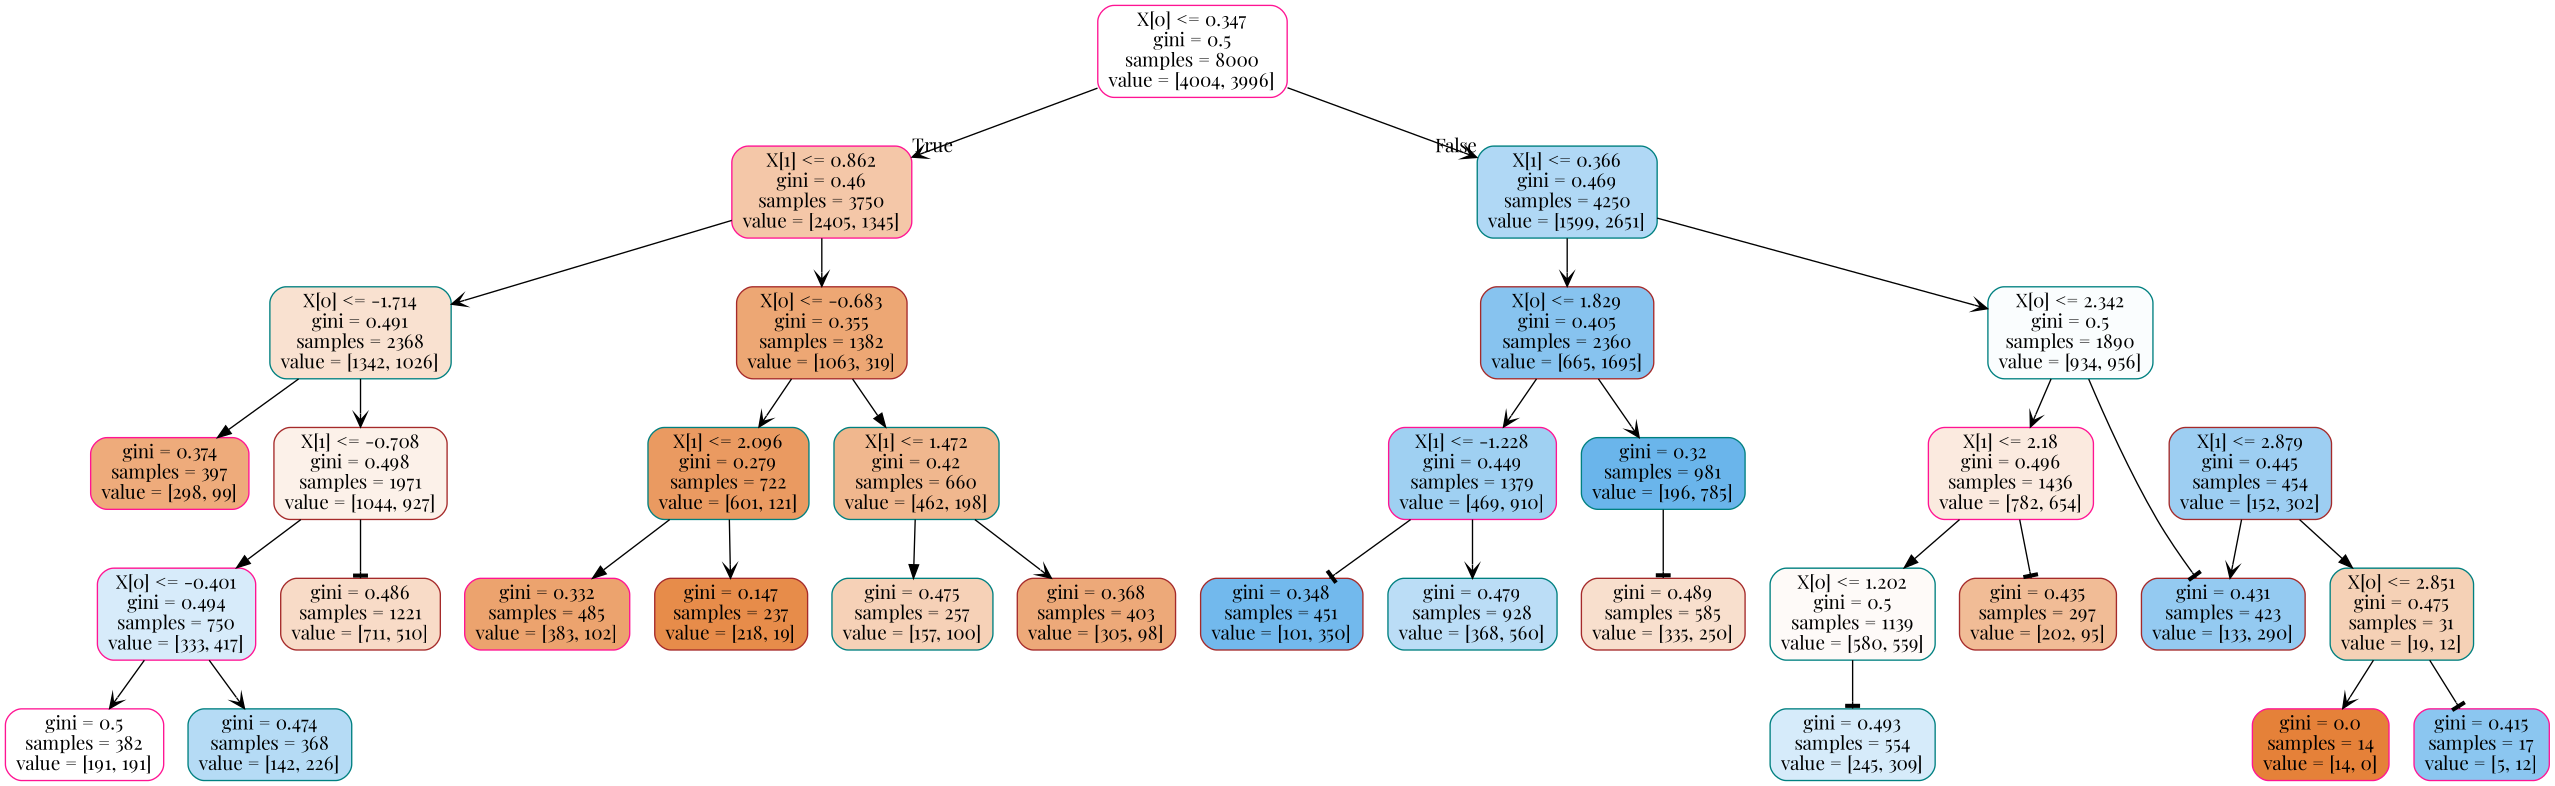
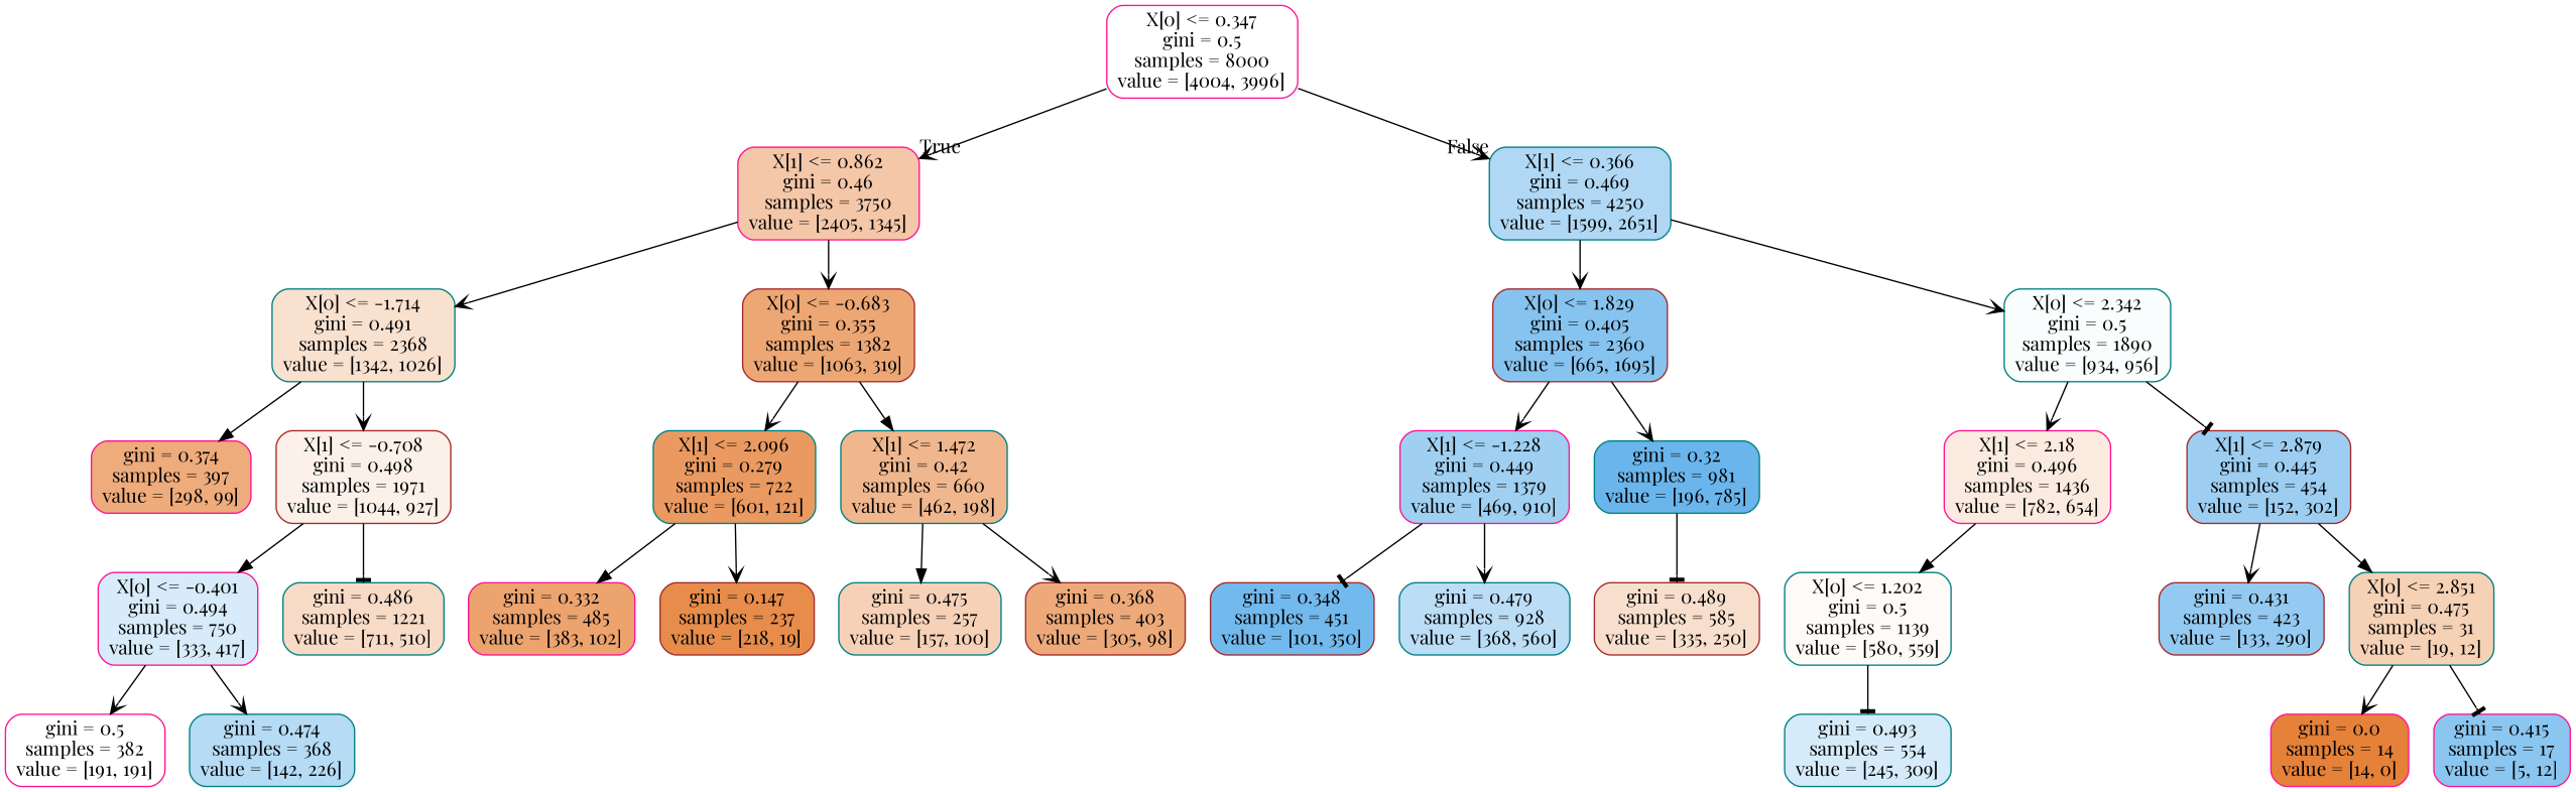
  digraph {
    fontname="Playfair Display"
    node [color=teal fillcolor="#ffffff" fontname="Playfair Display" shape=box style="filled, rounded"]
    edge [arrowhead=vee fontname="Playfair Display"]
    n1 [color=deeppink label="X[0] <= 0.347\ngini = 0.5\nsamples = 8000\nvalue = [4004, 3996]"]
    n2 [color=deeppink fillcolor="#f4c7a8" label="X[1] <= 0.862\ngini = 0.46\nsamples = 3750\nvalue = [2405, 1345]"]
    n3 [fillcolor="#b0d8f5" label="X[1] <= 0.366\ngini = 0.469\nsamples = 4250\nvalue = [1599, 2651]"]
    n4 [fillcolor="#f9e1d0" label="X[0] <= -1.714\ngini = 0.491\nsamples = 2368\nvalue = [1342, 1026]"]
    n5 [color=brown fillcolor="#eda774" label="X[0] <= -0.683\ngini = 0.355\nsamples = 1382\nvalue = [1063, 319]"]
    n6 [color=brown fillcolor="#87c3ef" label="X[0] <= 1.829\ngini = 0.405\nsamples = 2360\nvalue = [665, 1695]"]
    n7 [fillcolor="#fafdfe" label="X[0] <= 2.342\ngini = 0.5\nsamples = 1890\nvalue = [934, 956]"]
    n8 [color=deeppink fillcolor="#eeab7b" label="gini = 0.374\nsamples = 397\nvalue = [298, 99]"]
    n9 [color=brown fillcolor="#fcf1e9" label="X[1] <= -0.708\ngini = 0.498\nsamples = 1971\nvalue = [1044, 927]"]
    n10 [fillcolor="#ea9a61" label="X[1] <= 2.096\ngini = 0.279\nsamples = 722\nvalue = [601, 121]"]
    n11 [fillcolor="#f0b78e" label="X[1] <= 1.472\ngini = 0.42\nsamples = 660\nvalue = [462, 198]"]
    n12 [color=deeppink fillcolor="#d7ebfa" label="X[0] <= -0.401\ngini = 0.494\nsamples = 750\nvalue = [333, 417]"]
-   n13 [color=brown fillcolor="#f8dbc7" label="gini = 0.486\nsamples = 1221\nvalue = [711, 510]"]
+   n13 [fillcolor="#f8dbc7" label="gini = 0.486\nsamples = 1221\nvalue = [711, 510]"]
    n14 [color=deeppink label="gini = 0.5\nsamples = 382\nvalue = [191, 191]"]
    n15 [fillcolor="#b5dbf5" label="gini = 0.474\nsamples = 368\nvalue = [142, 226]"]
    n16 [color=deeppink fillcolor="#eca36e" label="gini = 0.332\nsamples = 485\nvalue = [383, 102]"]
    n17 [color=brown fillcolor="#e78c4a" label="gini = 0.147\nsamples = 237\nvalue = [218, 19]"]
    n18 [fillcolor="#f6d1b7" label="gini = 0.475\nsamples = 257\nvalue = [157, 100]"]
    n19 [color=brown fillcolor="#eda979" label="gini = 0.368\nsamples = 403\nvalue = [305, 98]"]
    n20 [color=deeppink fillcolor="#9fd0f2" label="X[1] <= -1.228\ngini = 0.449\nsamples = 1379\nvalue = [469, 910]"]
    n21 [fillcolor="#6ab5eb" label="gini = 0.32\nsamples = 981\nvalue = [196, 785]"]
    n22 [color=deeppink fillcolor="#fbeadf" label="X[1] <= 2.18\ngini = 0.496\nsamples = 1436\nvalue = [782, 654]"]
    n23 [color=brown fillcolor="#9dcef2" label="X[1] <= 2.879\ngini = 0.445\nsamples = 454\nvalue = [152, 302]"]
    n24 [color=brown fillcolor="#72b9ed" label="gini = 0.348\nsamples = 451\nvalue = [101, 350]"]
    n25 [fillcolor="#bbddf6" label="gini = 0.479\nsamples = 928\nvalue = [368, 560]"]
    n26 [color=brown fillcolor="#f8dfcd" label="gini = 0.489\nsamples = 585\nvalue = [335, 250]"]
    n27 [fillcolor="#fefaf8" label="X[0] <= 1.202\ngini = 0.5\nsamples = 1139\nvalue = [580, 559]"]
-   n28 [color=brown fillcolor="#f1bc96" label="gini = 0.435\nsamples = 297\nvalue = [202, 95]"]
    n29 [color=brown fillcolor="#94caf1" label="gini = 0.431\nsamples = 423\nvalue = [133, 290]"]
    n30 [fillcolor="#f5d1b6" label="X[0] <= 2.851\ngini = 0.475\nsamples = 31\nvalue = [19, 12]"]
    n31 [fillcolor="#d6ebfa" label="gini = 0.493\nsamples = 554\nvalue = [245, 309]"]
    n32 [color=deeppink fillcolor="#e58139" label="gini = 0.0\nsamples = 14\nvalue = [14, 0]"]
    n33 [color=deeppink fillcolor="#8bc6f0" label="gini = 0.415\nsamples = 17\nvalue = [5, 12]"]
    n1 -> n2 [headlabel=True labelangle=45 labeldistance=2.5]
    n1 -> n3 [headlabel=False labelangle=-45 labeldistance=2.5]
    n2 -> n4
    n2 -> n5
    n3 -> n6
    n3 -> n7
    n4 -> n8 [arrowhead=normal]
    n4 -> n9
    n5 -> n10
    n5 -> n11 [arrowhead=normal]
    n6 -> n20
    n6 -> n21
    n7 -> n22
-   n7 -> n29 [arrowhead=tee]
+   n7 -> n23 [arrowhead=tee]
    n9 -> n12 [arrowhead=normal]
    n9 -> n13 [arrowhead=tee]
    n10 -> n16 [arrowhead=normal]
    n10 -> n17
    n11 -> n18 [arrowhead=normal]
    n11 -> n19
    n12 -> n14
    n12 -> n15
    n20 -> n24 [arrowhead=tee]
    n20 -> n25
    n21 -> n26 [arrowhead=tee]
    n22 -> n27 [arrowhead=normal]
-   n22 -> n28 [arrowhead=tee]
    n23 -> n29
    n23 -> n30 [arrowhead=normal]
    n27 -> n31 [arrowhead=tee]
    n30 -> n32
    n30 -> n33 [arrowhead=tee]
  }
